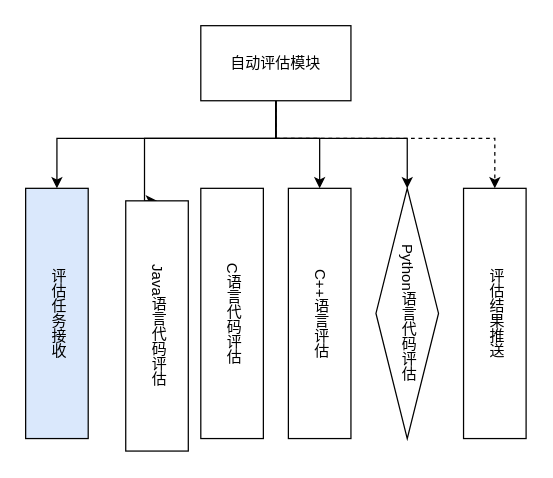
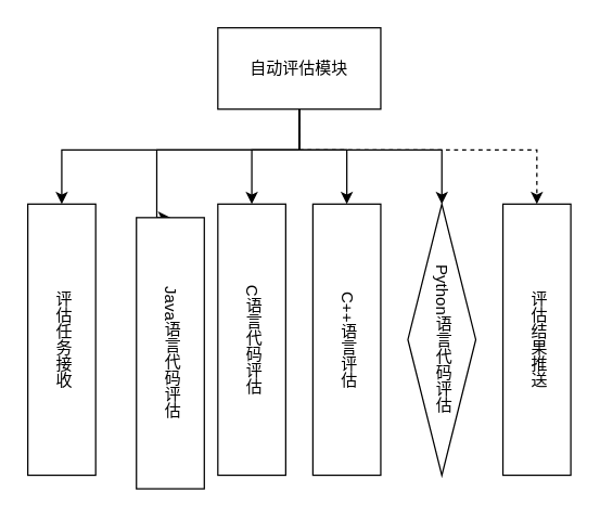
  <mxCell id="0" />
  <mxCell id="1" parent="0" />
  <mxCell id="2" style="edgeStyle=orthogonalEdgeStyle;rounded=0;orthogonalLoop=1;jettySize=auto;html=1;entryX=0.5;entryY=0;entryDx=0;entryDy=0;" edge="1" parent="1" source="8" target="9"><mxGeometry relative="1" as="geometry"><Array as="points"><mxPoint x="220" y="110" /><mxPoint x="45" y="110" /></Array></mxGeometry></mxCell>
  <mxCell id="3" style="edgeStyle=orthogonalEdgeStyle;rounded=0;orthogonalLoop=1;jettySize=auto;html=1;exitX=0.5;exitY=1;exitDx=0;exitDy=0;entryX=0.5;entryY=0;entryDx=0;entryDy=0;" edge="1" parent="1" source="8" target="10"><mxGeometry relative="1" as="geometry"><Array as="points"><mxPoint x="220" y="110" /><mxPoint x="115" y="110" /></Array></mxGeometry></mxCell>
+ <mxCell id="4" style="edgeStyle=orthogonalEdgeStyle;rounded=0;orthogonalLoop=1;jettySize=auto;html=1;exitX=0.5;exitY=1;exitDx=0;exitDy=0;" edge="1" parent="1" source="8" target="11"><mxGeometry relative="1" as="geometry"><Array as="points"><mxPoint x="220" y="110" /><mxPoint x="185" y="110" /></Array></mxGeometry></mxCell>
  <mxCell id="5" style="edgeStyle=orthogonalEdgeStyle;rounded=0;orthogonalLoop=1;jettySize=auto;html=1;exitX=0.5;exitY=1;exitDx=0;exitDy=0;entryX=0.5;entryY=0;entryDx=0;entryDy=0;" edge="1" parent="1" source="8" target="12"><mxGeometry relative="1" as="geometry"><Array as="points"><mxPoint x="220" y="110" /><mxPoint x="255" y="110" /></Array></mxGeometry></mxCell>
  <mxCell id="6" style="edgeStyle=orthogonalEdgeStyle;rounded=0;orthogonalLoop=1;jettySize=auto;html=1;exitX=0.5;exitY=1;exitDx=0;exitDy=0;entryX=0.5;entryY=0;entryDx=0;entryDy=0;" edge="1" parent="1" source="8" target="13"><mxGeometry relative="1" as="geometry"><Array as="points"><mxPoint x="220" y="110" /><mxPoint x="325" y="110" /></Array></mxGeometry></mxCell>
  <mxCell id="7" style="edgeStyle=orthogonalEdgeStyle;rounded=0;orthogonalLoop=1;jettySize=auto;html=1;exitX=0.5;exitY=1;exitDx=0;exitDy=0;entryX=0.5;entryY=0;entryDx=0;entryDy=0;dashed=1;" edge="1" parent="1" source="8" target="14"><mxGeometry relative="1" as="geometry"><Array as="points"><mxPoint x="220" y="110" /><mxPoint x="395" y="110" /></Array></mxGeometry></mxCell>
  <mxCell id="8" value="自动评估模块" style="rounded=0;whiteSpace=wrap;html=1;" vertex="1" parent="1"><mxGeometry x="160" y="20" width="120" height="60" as="geometry" /></mxCell>
- <mxCell id="9" value="评估任务接收" style="rounded=0;whiteSpace=wrap;html=1;textDirection=vertical-lr;fillColor=#dae8fc;" vertex="1" parent="1"><mxGeometry x="20" y="150" width="50" height="200" as="geometry" /></mxCell>
+ <mxCell id="9" value="评估任务接收" style="rounded=0;whiteSpace=wrap;html=1;textDirection=vertical-lr;" vertex="1" parent="1"><mxGeometry x="20" y="150" width="50" height="200" as="geometry" /></mxCell>
  <mxCell id="10" value="Java语言代码评估" style="rounded=0;whiteSpace=wrap;html=1;textDirection=vertical-lr;" vertex="1" parent="1"><mxGeometry x="100" y="160" width="50" height="200" as="geometry" /></mxCell>
  <mxCell id="11" value="C语言代码评估" style="rounded=0;whiteSpace=wrap;html=1;textDirection=vertical-lr;" vertex="1" parent="1"><mxGeometry x="160" y="150" width="50" height="200" as="geometry" /></mxCell>
  <mxCell id="12" value="C++语言评估" style="rounded=0;whiteSpace=wrap;html=1;textDirection=vertical-lr;" vertex="1" parent="1"><mxGeometry x="230" y="150" width="50" height="200" as="geometry" /></mxCell>
  <mxCell id="13" value="Python语言代码评估" style="rhombus;whiteSpace=wrap;html=1;textDirection=vertical-lr;" vertex="1" parent="1"><mxGeometry x="300" y="150" width="50" height="200" as="geometry" /></mxCell>
  <mxCell id="14" value="评估结果推送" style="rounded=0;whiteSpace=wrap;html=1;textDirection=vertical-lr;" vertex="1" parent="1"><mxGeometry x="370" y="150" width="50" height="200" as="geometry" /></mxCell>
